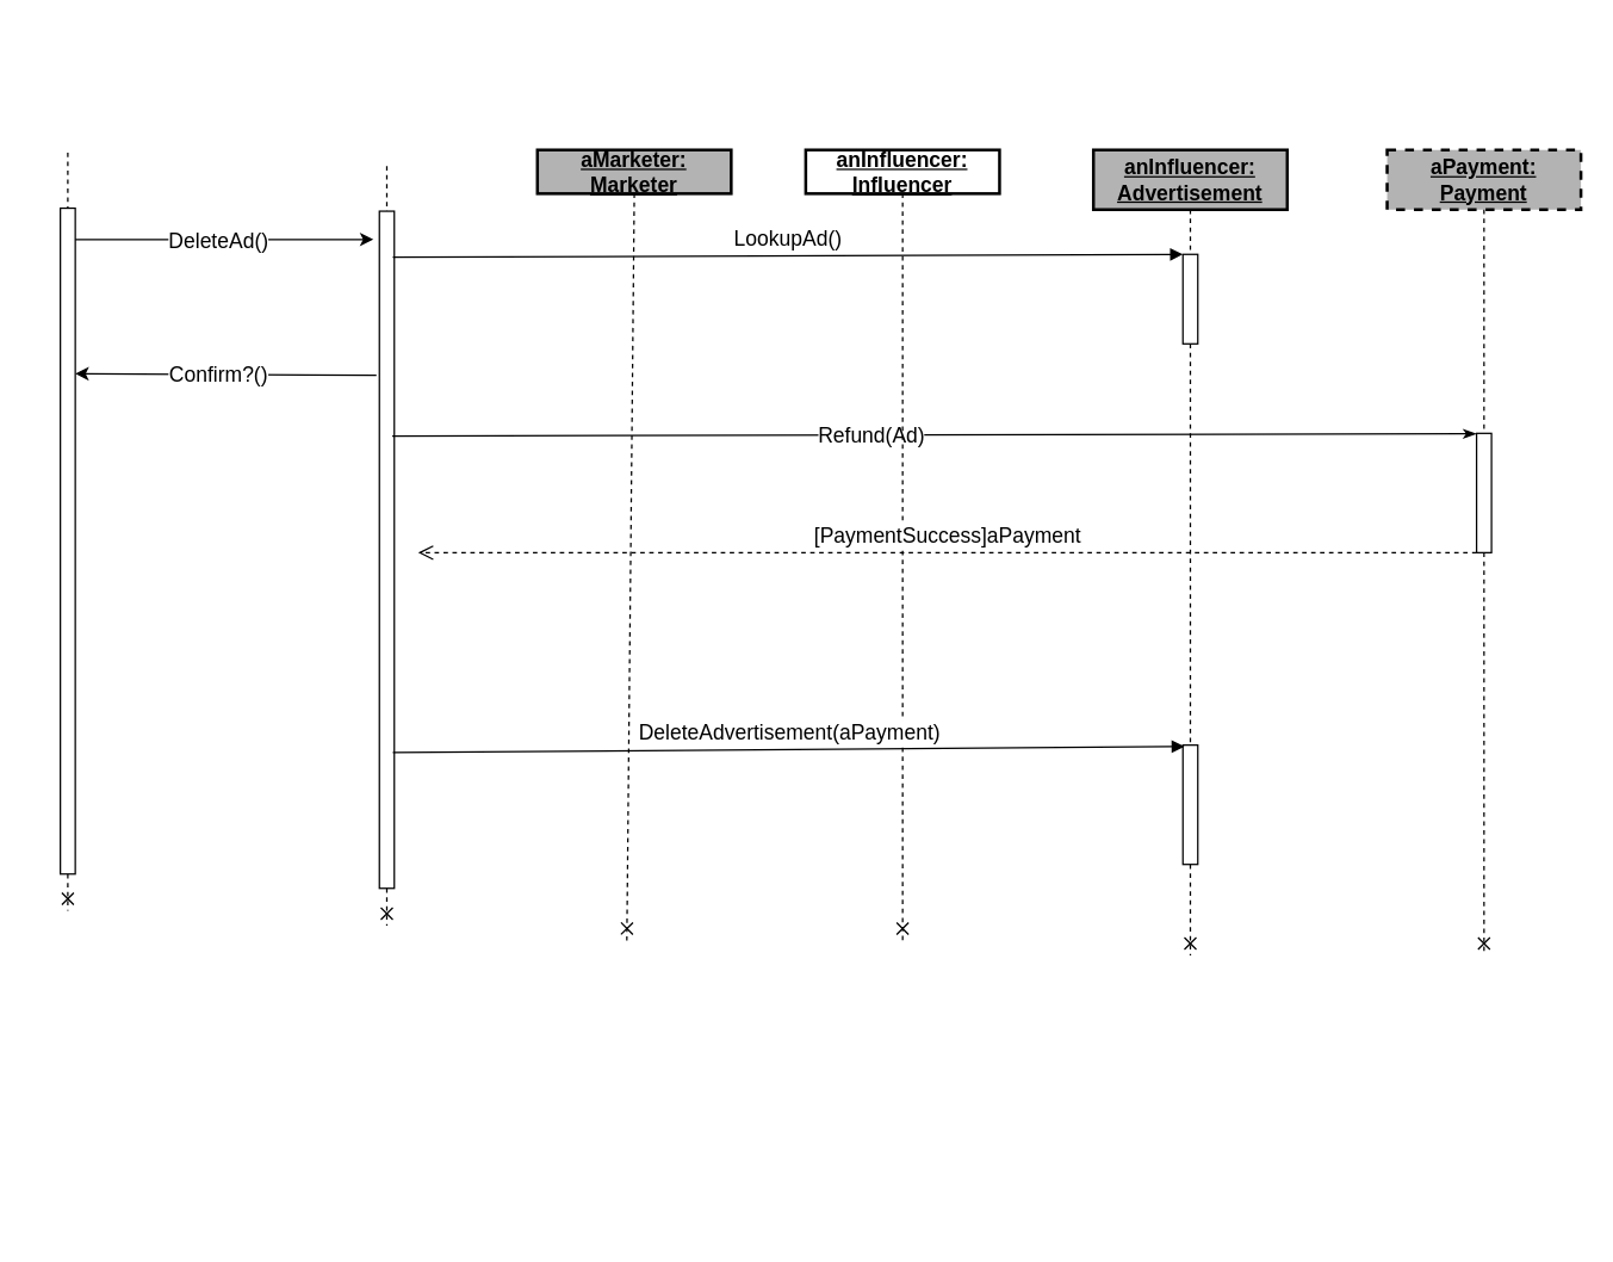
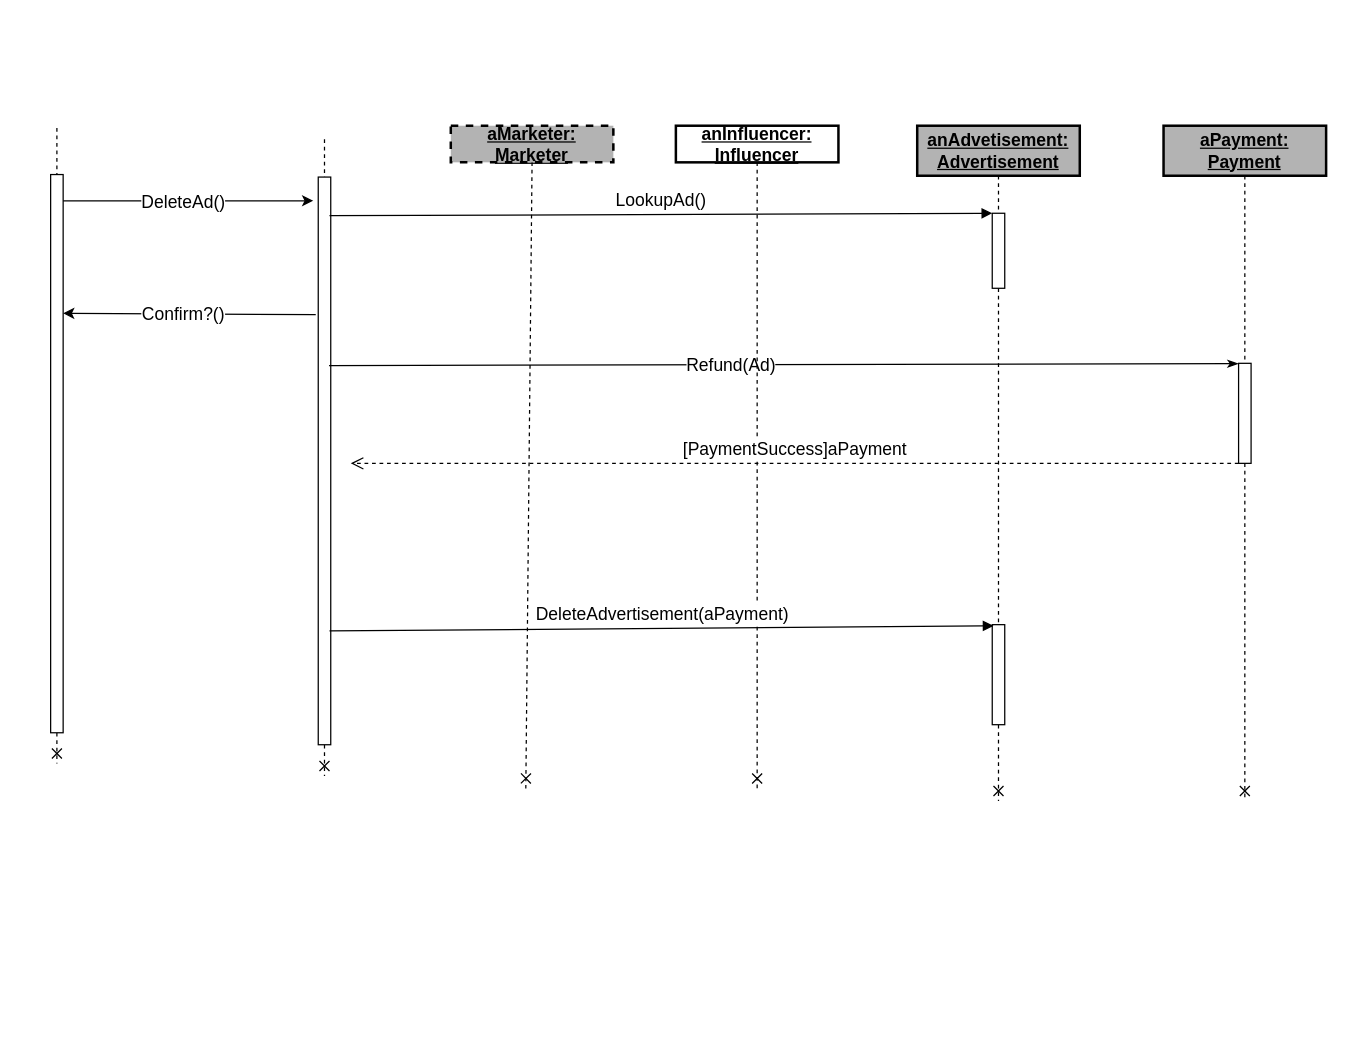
  <mxCell id="0" />
  <mxCell id="1" parent="0" />
  <mxCell id="2" value="" style="group;fontSize=14;" parent="1" vertex="1" connectable="0"><mxGeometry x="20" y="20" width="50" height="590" as="geometry" /></mxCell>
  <mxCell id="3" style="rounded=0;orthogonalLoop=1;jettySize=auto;html=1;dashed=1;endArrow=none;endFill=0;fontSize=14;" parent="2" target="5" edge="1"><mxGeometry relative="1" as="geometry"><mxPoint x="95" y="619.76" as="targetPoint" /><mxPoint x="25" y="81.841" as="sourcePoint" /></mxGeometry></mxCell>
  <mxCell id="4" style="rounded=0;orthogonalLoop=1;jettySize=auto;html=1;dashed=1;endArrow=cross;endFill=0;fontSize=14;" parent="2" source="5" edge="1"><mxGeometry relative="1" as="geometry"><mxPoint x="25" y="590" as="targetPoint" /><mxPoint x="25" y="84.073" as="sourcePoint" /></mxGeometry></mxCell>
  <mxCell id="5" value="" style="html=1;points=[];perimeter=orthogonalPerimeter;rounded=0;shadow=0;comic=0;labelBackgroundColor=none;strokeWidth=1;fontFamily=Verdana;fontSize=14;align=center;" parent="2" vertex="1"><mxGeometry x="20" y="119.042" width="10" height="446.406" as="geometry" /></mxCell>
  <mxCell id="6" value="" style="group;fontSize=14;" parent="1" vertex="1" connectable="0"><mxGeometry x="234" y="20" width="50" height="600" as="geometry" /></mxCell>
  <mxCell id="7" style="rounded=0;orthogonalLoop=1;jettySize=auto;html=1;dashed=1;endArrow=none;endFill=0;fontSize=14;" parent="6" target="9" edge="1"><mxGeometry relative="1" as="geometry"><mxPoint x="248" y="630.265" as="targetPoint" /><mxPoint x="25" y="90.794" as="sourcePoint" /></mxGeometry></mxCell>
  <mxCell id="8" style="rounded=0;orthogonalLoop=1;jettySize=auto;html=1;dashed=1;endArrow=cross;endFill=0;fontSize=14;" parent="6" source="9" edge="1"><mxGeometry relative="1" as="geometry"><mxPoint x="25" y="600" as="targetPoint" /><mxPoint x="25" y="85.498" as="sourcePoint" /></mxGeometry></mxCell>
  <mxCell id="9" value="" style="html=1;points=[];perimeter=orthogonalPerimeter;rounded=0;shadow=0;comic=0;labelBackgroundColor=none;strokeWidth=1;fontFamily=Verdana;fontSize=14;align=center;" parent="6" vertex="1"><mxGeometry x="20" y="121.059" width="10" height="453.972" as="geometry" /></mxCell>
  <mxCell id="10" value="" style="endArrow=classic;html=1;fontSize=14;" parent="1" edge="1"><mxGeometry width="50" height="50" relative="1" as="geometry"><mxPoint x="50" y="160" as="sourcePoint" /><mxPoint x="250" y="160" as="targetPoint" /></mxGeometry></mxCell>
  <mxCell id="11" value="DeleteAd()" style="text;html=1;align=center;verticalAlign=middle;resizable=0;points=[];;labelBackgroundColor=#ffffff;fontSize=14;" parent="10" vertex="1" connectable="0"><mxGeometry x="-0.143" y="-2" relative="1" as="geometry"><mxPoint x="9" y="-2" as="offset" /></mxGeometry></mxCell>
  <mxCell id="12" value="" style="group;fontSize=14;" parent="1" vertex="1" connectable="0"><mxGeometry x="360" y="100" width="130" height="530" as="geometry" /></mxCell>
  <mxCell id="13" style="edgeStyle=none;rounded=0;orthogonalLoop=1;jettySize=auto;html=1;exitX=0.5;exitY=1;exitDx=0;exitDy=0;dashed=1;startArrow=none;startFill=0;endArrow=cross;endFill=0;fontSize=14;" parent="12" source="14" edge="1"><mxGeometry relative="1" as="geometry"><mxPoint x="60" y="530" as="targetPoint" /></mxGeometry></mxCell>
- <mxCell id="14" value="&lt;b style=&quot;font-size: 14px;&quot;&gt;&lt;u style=&quot;font-size: 14px;&quot;&gt;aMarketer: Marketer&lt;/u&gt;&lt;/b&gt;" style="rounded=0;whiteSpace=wrap;html=1;fillColor=#B3B3B3;strokeWidth=2;fontSize=14;" parent="12" vertex="1"><mxGeometry width="130" height="29.282" as="geometry" /></mxCell>
+ <mxCell id="14" value="&lt;b style=&quot;font-size: 14px;&quot;&gt;&lt;u style=&quot;font-size: 14px;&quot;&gt;aMarketer: Marketer&lt;/u&gt;&lt;/b&gt;" style="rounded=0;whiteSpace=wrap;html=1;fillColor=#B3B3B3;strokeWidth=2;fontSize=14;dashed=1;" parent="12" vertex="1"><mxGeometry width="130" height="29.282" as="geometry" /></mxCell>
  <mxCell id="15" value="" style="endArrow=classicThin;html=1;endFill=1;startArrow=none;startFill=0;fontSize=14;exitX=0.865;exitY=0.68;exitDx=0;exitDy=0;exitPerimeter=0;" parent="12" edge="1"><mxGeometry width="50" height="50" relative="1" as="geometry"><mxPoint x="-97.35" y="191.806" as="sourcePoint" /><mxPoint x="630" y="190.331" as="targetPoint" /></mxGeometry></mxCell>
  <mxCell id="16" value="Refund(Ad)" style="text;html=1;align=center;verticalAlign=middle;resizable=0;points=[];;labelBackgroundColor=#ffffff;fontSize=14;" parent="15" vertex="1" connectable="0"><mxGeometry x="-0.143" y="-2" relative="1" as="geometry"><mxPoint x="9" y="-2" as="offset" /></mxGeometry></mxCell>
  <mxCell id="17" value="" style="group;fontSize=14;" parent="1" vertex="1" connectable="0"><mxGeometry x="720" y="100" width="130" height="724" as="geometry" /></mxCell>
  <mxCell id="18" style="edgeStyle=none;rounded=0;orthogonalLoop=1;jettySize=auto;html=1;exitX=0.5;exitY=1;exitDx=0;exitDy=0;dashed=1;startArrow=none;startFill=0;endArrow=cross;endFill=0;fontSize=14;" parent="17" source="20" edge="1"><mxGeometry relative="1" as="geometry"><mxPoint x="78" y="540" as="targetPoint" /></mxGeometry></mxCell>
- <mxCell id="19" value="&lt;b style=&quot;font-size: 14px;&quot;&gt;&lt;u style=&quot;font-size: 14px;&quot;&gt;anInfluencer: Advertisement&lt;br style=&quot;font-size: 14px;&quot;&gt;&lt;/u&gt;&lt;/b&gt;" style="rounded=0;whiteSpace=wrap;html=1;fillColor=#B3B3B3;strokeWidth=2;fontSize=14;" parent="17" vertex="1"><mxGeometry x="13" width="130" height="40" as="geometry" /></mxCell>
+ <mxCell id="19" value="&lt;b style=&quot;font-size: 14px;&quot;&gt;&lt;u style=&quot;font-size: 14px;&quot;&gt;anAdvetisement: Advertisement&lt;br style=&quot;font-size: 14px;&quot;&gt;&lt;/u&gt;&lt;/b&gt;" style="rounded=0;whiteSpace=wrap;html=1;fillColor=#B3B3B3;strokeWidth=2;fontSize=14;" parent="17" vertex="1"><mxGeometry x="13" width="130" height="40" as="geometry" /></mxCell>
  <mxCell id="20" value="" style="html=1;points=[];perimeter=orthogonalPerimeter;strokeWidth=1;fillColor=#FFFFFF;fontSize=14;" parent="17" vertex="1"><mxGeometry x="73" y="399" width="10" height="80" as="geometry" /></mxCell>
  <mxCell id="21" style="edgeStyle=none;rounded=0;orthogonalLoop=1;jettySize=auto;html=1;exitX=0.5;exitY=1;exitDx=0;exitDy=0;dashed=1;startArrow=none;startFill=0;endArrow=none;endFill=0;fontSize=14;" parent="17" source="22" target="20" edge="1"><mxGeometry relative="1" as="geometry"><mxPoint x="848" y="840" as="targetPoint" /><mxPoint x="848" y="160" as="sourcePoint" /></mxGeometry></mxCell>
  <mxCell id="22" value="" style="html=1;points=[];perimeter=orthogonalPerimeter;strokeWidth=1;fillColor=#FFFFFF;fontSize=14;" parent="17" vertex="1"><mxGeometry x="73" y="70" width="10" height="60" as="geometry" /></mxCell>
  <mxCell id="23" style="edgeStyle=none;rounded=0;orthogonalLoop=1;jettySize=auto;html=1;exitX=0.5;exitY=1;exitDx=0;exitDy=0;dashed=1;startArrow=none;startFill=0;endArrow=none;endFill=0;fontSize=14;" parent="17" source="19" target="22" edge="1"><mxGeometry relative="1" as="geometry"><mxPoint x="848" y="720" as="targetPoint" /><mxPoint x="848" y="160" as="sourcePoint" /></mxGeometry></mxCell>
  <mxCell id="24" value="" style="group;fontSize=14;" parent="1" vertex="1" connectable="0"><mxGeometry x="540" y="100" width="130" height="530" as="geometry" /></mxCell>
  <mxCell id="25" style="edgeStyle=none;rounded=0;orthogonalLoop=1;jettySize=auto;html=1;exitX=0.5;exitY=1;exitDx=0;exitDy=0;dashed=1;startArrow=none;startFill=0;endArrow=cross;endFill=0;fontSize=14;" parent="24" edge="1"><mxGeometry relative="1" as="geometry"><mxPoint x="65" y="530" as="targetPoint" /><mxPoint x="65" y="250.725" as="sourcePoint" /></mxGeometry></mxCell>
  <mxCell id="26" value="&lt;b style=&quot;font-size: 14px;&quot;&gt;&lt;u style=&quot;font-size: 14px;&quot;&gt;anInfluencer: Influencer&lt;br style=&quot;font-size: 14px;&quot;&gt;&lt;/u&gt;&lt;/b&gt;" style="rounded=0;whiteSpace=wrap;html=1;fillColor=#ffffff;strokeWidth=2;fontSize=14;" parent="24" vertex="1"><mxGeometry width="130" height="29.282" as="geometry" /></mxCell>
  <mxCell id="27" style="edgeStyle=none;rounded=0;orthogonalLoop=1;jettySize=auto;html=1;exitX=0.5;exitY=1;exitDx=0;exitDy=0;dashed=1;startArrow=none;startFill=0;endArrow=none;endFill=0;fontSize=14;" parent="24" source="26" edge="1"><mxGeometry relative="1" as="geometry"><mxPoint x="65" y="248.895" as="targetPoint" /><mxPoint x="655" y="117.127" as="sourcePoint" /></mxGeometry></mxCell>
  <mxCell id="28" value="LookupAd()" style="html=1;verticalAlign=bottom;endArrow=block;entryX=0;entryY=0;strokeWidth=1;exitX=0.9;exitY=0.068;exitDx=0;exitDy=0;exitPerimeter=0;fontSize=14;" parent="1" source="9" target="22" edge="1"><mxGeometry relative="1" as="geometry"><mxPoint x="330" y="220" as="sourcePoint" /></mxGeometry></mxCell>
  <mxCell id="29" value="DeleteAdvertisement(aPayment)" style="html=1;verticalAlign=bottom;endArrow=block;entryX=0;entryY=0;strokeWidth=1;exitX=0.9;exitY=0.865;exitDx=0;exitDy=0;exitPerimeter=0;fontSize=14;" parent="1" edge="1"><mxGeometry relative="1" as="geometry"><mxPoint x="263" y="503.994" as="sourcePoint" /><mxPoint x="794" y="499.96" as="targetPoint" /></mxGeometry></mxCell>
  <mxCell id="30" style="edgeStyle=none;rounded=0;orthogonalLoop=1;jettySize=auto;html=1;startArrow=none;startFill=0;endArrow=cross;endFill=0;strokeWidth=1;fontSize=14;dashed=1;" parent="1" source="34" edge="1"><mxGeometry relative="1" as="geometry"><mxPoint x="995" y="640" as="targetPoint" /></mxGeometry></mxCell>
- <mxCell id="31" value="&lt;u&gt;&lt;b&gt;aPayment: Payment&lt;/b&gt;&lt;/u&gt;" style="rounded=0;whiteSpace=wrap;html=1;fillColor=#B3B3B3;strokeWidth=2;fontSize=14;dashed=1;" parent="1" vertex="1"><mxGeometry x="930" y="100" width="130" height="40" as="geometry" /></mxCell>
+ <mxCell id="31" value="&lt;u&gt;&lt;b&gt;aPayment: Payment&lt;/b&gt;&lt;/u&gt;" style="rounded=0;whiteSpace=wrap;html=1;fillColor=#B3B3B3;strokeWidth=2;fontSize=14;" parent="1" vertex="1"><mxGeometry x="930" y="100" width="130" height="40" as="geometry" /></mxCell>
  <mxCell id="32" value="" style="endArrow=none;html=1;endFill=0;startArrow=classic;startFill=1;exitX=1.1;exitY=0.135;exitDx=0;exitDy=0;exitPerimeter=0;fontSize=14;" parent="1" edge="1"><mxGeometry width="50" height="50" relative="1" as="geometry"><mxPoint x="50" y="250" as="sourcePoint" /><mxPoint x="252" y="251.119" as="targetPoint" /></mxGeometry></mxCell>
  <mxCell id="33" value="Confirm?()" style="text;html=1;align=center;verticalAlign=middle;resizable=0;points=[];;labelBackgroundColor=#ffffff;fontSize=14;" parent="32" vertex="1" connectable="0"><mxGeometry x="-0.143" y="-2" relative="1" as="geometry"><mxPoint x="9" y="-2" as="offset" /></mxGeometry></mxCell>
  <mxCell id="34" value="" style="html=1;points=[];perimeter=orthogonalPerimeter;strokeWidth=1;fillColor=#FFFFFF;fontSize=14;" parent="1" vertex="1"><mxGeometry x="990" y="290" width="10" height="80" as="geometry" /></mxCell>
  <mxCell id="35" style="edgeStyle=none;rounded=0;orthogonalLoop=1;jettySize=auto;html=1;startArrow=none;startFill=0;endArrow=none;endFill=0;strokeWidth=1;fontSize=14;dashed=1;" parent="1" source="31" target="34" edge="1"><mxGeometry relative="1" as="geometry"><mxPoint x="995" y="830" as="targetPoint" /><mxPoint x="995" y="140" as="sourcePoint" /></mxGeometry></mxCell>
  <mxCell id="36" value="[PaymentSuccess]aPayment" style="html=1;verticalAlign=bottom;endArrow=open;dashed=1;endSize=8;strokeWidth=1;fontSize=14;exitX=0;exitY=1;exitDx=0;exitDy=0;exitPerimeter=0;" parent="1" source="34" edge="1"><mxGeometry relative="1" as="geometry"><mxPoint x="980" y="670" as="sourcePoint" /><mxPoint x="280" y="370" as="targetPoint" /></mxGeometry></mxCell>
